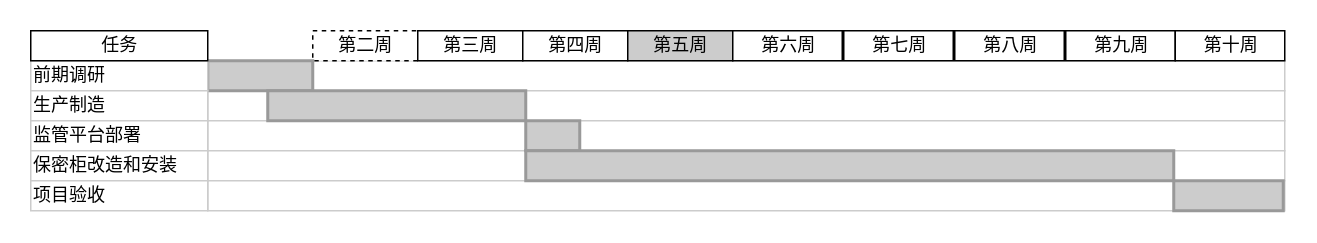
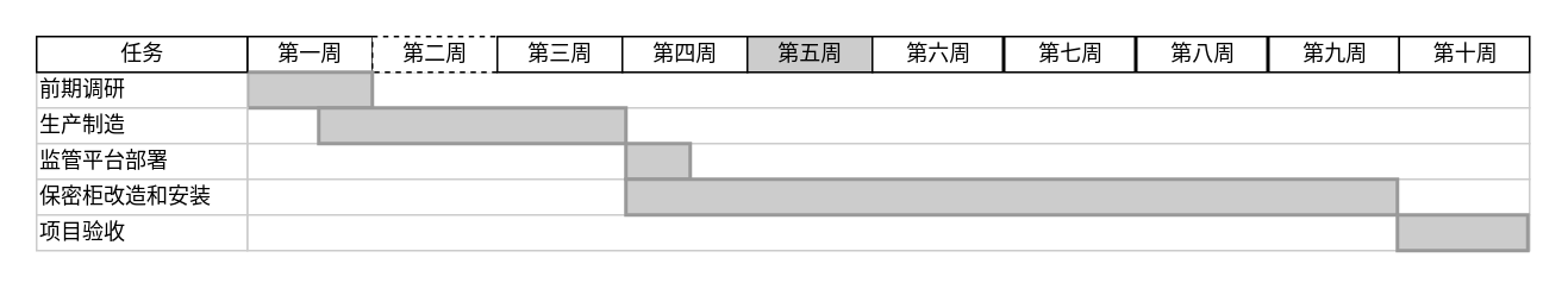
  <mxCell id="0" />
  <mxCell id="1" parent="0" />
  <mxCell id="2" value="" style="align=left;strokeColor=#CCCCCC;html=1;" vertex="1" parent="1"><mxGeometry x="138" y="40" width="718" height="20" as="geometry" /></mxCell>
+ <mxCell id="3" value="第一周" style="strokeWidth=1;fontStyle=0;html=1;" vertex="1" parent="1"><mxGeometry x="138" y="20" width="70" height="20" as="geometry" /></mxCell>
  <mxCell id="4" value="第二周" style="strokeWidth=1;fontStyle=0;html=1;dashed=1;" vertex="1" parent="1"><mxGeometry x="208" y="20" width="70" height="20" as="geometry" /></mxCell>
  <mxCell id="5" value="第三周" style="strokeWidth=1;fontStyle=0;html=1;" vertex="1" parent="1"><mxGeometry x="278" y="20" width="70" height="20" as="geometry" /></mxCell>
  <mxCell id="6" value="第四周" style="strokeWidth=1;fontStyle=0;html=1;" vertex="1" parent="1"><mxGeometry x="348" y="20" width="70" height="20" as="geometry" /></mxCell>
  <mxCell id="7" value="第五周" style="strokeWidth=1;fontStyle=0;html=1;fillColor=#cccccc;" vertex="1" parent="1"><mxGeometry x="418" y="20" width="70" height="20" as="geometry" /></mxCell>
  <mxCell id="8" value="第六周" style="strokeWidth=1;fontStyle=0;html=1;" vertex="1" parent="1"><mxGeometry x="488" y="20" width="73" height="20" as="geometry" /></mxCell>
  <mxCell id="9" value="" style="align=left;strokeColor=#CCCCCC;html=1;" vertex="1" parent="1"><mxGeometry x="138" y="60" width="718" height="20" as="geometry" /></mxCell>
  <mxCell id="10" value="" style="align=left;strokeColor=#CCCCCC;html=1;" vertex="1" parent="1"><mxGeometry x="138" y="80" width="718" height="20" as="geometry" /></mxCell>
  <mxCell id="11" value="" style="align=left;strokeColor=#CCCCCC;html=1;" vertex="1" parent="1"><mxGeometry x="138" y="100" width="718" height="20" as="geometry" /></mxCell>
  <mxCell id="12" value="" style="align=left;strokeColor=#CCCCCC;html=1;" vertex="1" parent="1"><mxGeometry x="138" y="120" width="718" height="20" as="geometry" /></mxCell>
  <mxCell id="13" value="" style="whiteSpace=wrap;html=1;strokeWidth=2;fillColor=#CCCCCC;gradientColor=none;fontSize=14;align=center;strokeColor=#999999;" vertex="1" parent="1"><mxGeometry x="138" y="40" width="70" height="20" as="geometry" /></mxCell>
  <mxCell id="14" value="" style="whiteSpace=wrap;html=1;strokeWidth=2;fillColor=#CCCCCC;gradientColor=none;fontSize=14;align=center;strokeColor=#999999;" vertex="1" parent="1"><mxGeometry x="178" y="60" width="172" height="20" as="geometry" /></mxCell>
  <mxCell id="15" value="" style="whiteSpace=wrap;html=1;strokeWidth=2;fillColor=#CCCCCC;gradientColor=none;fontSize=14;align=center;strokeColor=#999999;" vertex="1" parent="1"><mxGeometry x="350" y="80" width="36" height="20" as="geometry" /></mxCell>
  <mxCell id="16" value="" style="whiteSpace=wrap;html=1;strokeWidth=2;fillColor=#CCCCCC;gradientColor=none;fontSize=14;align=center;strokeColor=#999999;" vertex="1" parent="1"><mxGeometry x="350" y="100" width="432" height="20" as="geometry" /></mxCell>
  <mxCell id="17" value="" style="whiteSpace=wrap;html=1;strokeWidth=2;fillColor=#CCCCCC;gradientColor=none;fontSize=14;align=center;strokeColor=#999999;" vertex="1" parent="1"><mxGeometry x="782" y="120" width="73" height="20" as="geometry" /></mxCell>
  <mxCell id="18" value="第七周" style="strokeWidth=1;fontStyle=0;html=1;" vertex="1" parent="1"><mxGeometry x="562" y="20" width="73" height="20" as="geometry" /></mxCell>
  <mxCell id="19" value="第八周" style="strokeWidth=1;fontStyle=0;html=1;" vertex="1" parent="1"><mxGeometry x="636" y="20" width="73" height="20" as="geometry" /></mxCell>
  <mxCell id="20" value="前期调研" style="align=left;strokeColor=#CCCCCC;html=1;" vertex="1" parent="1"><mxGeometry x="20" y="40" width="118.0" height="20.0" as="geometry" /></mxCell>
  <mxCell id="21" value="生产制造" style="align=left;strokeColor=#CCCCCC;html=1;" vertex="1" parent="1"><mxGeometry x="20" y="60" width="118.0" height="20.0" as="geometry" /></mxCell>
  <mxCell id="22" value="监管平台部署" style="align=left;strokeColor=#CCCCCC;html=1;" vertex="1" parent="1"><mxGeometry x="20" y="80" width="118.0" height="20.0" as="geometry" /></mxCell>
  <mxCell id="23" value="保密柜改造和安装" style="align=left;strokeColor=#CCCCCC;html=1;" vertex="1" parent="1"><mxGeometry x="20" y="100" width="118.0" height="20.0" as="geometry" /></mxCell>
  <mxCell id="24" value="任务" style="strokeWidth=1;fontStyle=0;html=1;" vertex="1" parent="1"><mxGeometry x="20" y="20" width="118.0" height="20.0" as="geometry" /></mxCell>
  <mxCell id="25" value="项目验收" style="align=left;strokeColor=#CCCCCC;html=1;" vertex="1" parent="1"><mxGeometry x="20" y="120" width="118.0" height="20.0" as="geometry" /></mxCell>
  <mxCell id="26" value="第九周" style="strokeWidth=1;fontStyle=0;html=1;" vertex="1" parent="1"><mxGeometry x="710" y="20" width="73" height="20" as="geometry" /></mxCell>
  <mxCell id="27" value="第十周" style="strokeWidth=1;fontStyle=0;html=1;" vertex="1" parent="1"><mxGeometry x="783" y="20" width="73" height="20" as="geometry" /></mxCell>
